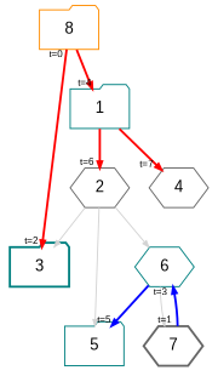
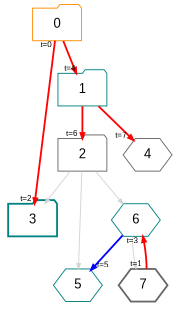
  digraph {
    fontname="Liberation Sans"
    normalize=true
    scale=1.0
    splines=line
    node [color=teal fontname="Liberation Sans" shape=folder]
    edge [arrowsize=0.6 color=red fontname="Liberation Sans" fontsize=9 style=bold]
    3 [style=bold]
-   0 [color=darkorange label=8]
+   0 [color=darkorange]
    1
-   2 [color=gray40 shape=hexagon]
+   2 [color=gray40]
    4 [color=gray40 shape=hexagon]
    6 [shape=hexagon]
-   5
+   5 [shape=hexagon]
    7 [color=gray40 shape=hexagon style=bold]
    0 -> 3 [headlabel="t=2 " taillabel="t=0 "]
    0 -> 1 [headlabel="   t=4"]
    1 -> 2 [headlabel="t=6  "]
    1 -> 4 [headlabel="t=7   "]
    2 -> 3 [color=lightgray style=""]
    2 -> 6 [color=lightgray style=""]
    2 -> 5 [color=lightgray style=""]
    6 -> 5 [color=blue headlabel="   t=5"]
    6 -> 7 [color=lightgray style=""]
-   7 -> 6 [color=blue headlabel="t=3  " taillabel="t=1  "]
+   7 -> 6 [headlabel="t=3  " taillabel="t=1  "]
  }
